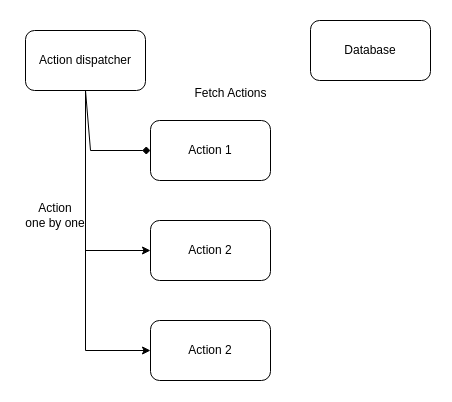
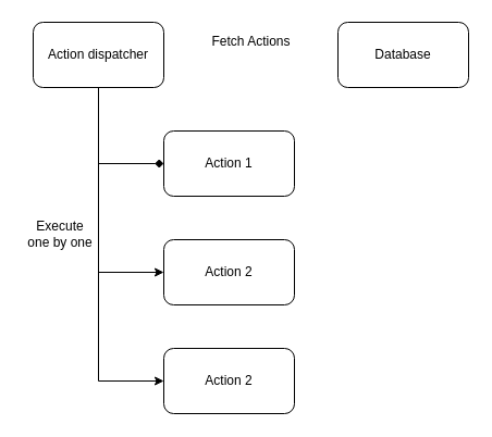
  <mxCell id="0" />
  <mxCell id="1" parent="0" />
  <mxCell id="2" style="edgeStyle=orthogonalEdgeStyle;rounded=0;orthogonalLoop=1;jettySize=auto;html=1;exitX=0.5;exitY=1;exitDx=0;exitDy=0;entryX=0;entryY=0.5;entryDx=0;entryDy=0;" edge="1" parent="1" source="4" target="6"><mxGeometry relative="1" as="geometry" /></mxCell>
  <mxCell id="3" style="edgeStyle=orthogonalEdgeStyle;rounded=0;orthogonalLoop=1;jettySize=auto;html=1;exitX=0.5;exitY=1;exitDx=0;exitDy=0;entryX=0;entryY=0.5;entryDx=0;entryDy=0;" edge="1" parent="1" source="4" target="7"><mxGeometry relative="1" as="geometry" /></mxCell>
- <mxCell id="4" value="Action dispatcher" style="rounded=1;whiteSpace=wrap;html=1;" vertex="1" parent="1"><mxGeometry x="25" y="30" width="120" height="60" as="geometry" /></mxCell>
+ <mxCell id="4" value="Action dispatcher" style="rounded=1;whiteSpace=wrap;html=1;" vertex="1" parent="1"><mxGeometry x="30" y="20" width="120" height="60" as="geometry" /></mxCell>
  <mxCell id="5" value="Action 1" style="rounded=1;whiteSpace=wrap;html=1;" vertex="1" parent="1"><mxGeometry x="150" y="120" width="120" height="60" as="geometry" /></mxCell>
  <mxCell id="6" value="Action 2" style="rounded=1;whiteSpace=wrap;html=1;" vertex="1" parent="1"><mxGeometry x="150" y="220" width="120" height="60" as="geometry" /></mxCell>
  <mxCell id="7" value="Action 2" style="rounded=1;whiteSpace=wrap;html=1;" vertex="1" parent="1"><mxGeometry x="150" y="320" width="120" height="60" as="geometry" /></mxCell>
  <mxCell id="8" value="" style="endArrow=diamond;html=1;rounded=0;exitX=0.5;exitY=1;exitDx=0;exitDy=0;entryX=0;entryY=0.5;entryDx=0;entryDy=0;" edge="1" parent="1" source="4" target="5"><mxGeometry width="50" height="50" relative="1" as="geometry"><mxPoint x="80" y="120" as="sourcePoint" /><mxPoint x="130" y="70" as="targetPoint" /><Array as="points"><mxPoint x="90" y="150" /></Array></mxGeometry></mxCell>
  <mxCell id="9" value="Database" style="rounded=1;whiteSpace=wrap;html=1;" vertex="1" parent="1"><mxGeometry x="310" y="20" width="120" height="60" as="geometry" /></mxCell>
- <mxCell id="10" value="Fetch Actions" style="text;html=1;align=center;verticalAlign=middle;resizable=0;points=[];autosize=1;strokeColor=none;fillColor=none;" vertex="1" parent="1"><mxGeometry x="180" y="78" width="100" height="30" as="geometry" /></mxCell>
- <mxCell id="11" value="Action&lt;br&gt;one by one" style="text;html=1;strokeColor=none;fillColor=none;align=center;verticalAlign=middle;whiteSpace=wrap;rounded=0;" vertex="1" parent="1"><mxGeometry x="20" y="200" width="70" height="30" as="geometry" /></mxCell>
+ <mxCell id="10" value="Fetch Actions" style="text;html=1;align=center;verticalAlign=middle;resizable=0;points=[];autosize=1;strokeColor=none;fillColor=none;" vertex="1" parent="1"><mxGeometry x="180" y="23" width="100" height="30" as="geometry" /></mxCell>
+ <mxCell id="11" value="Execute&lt;br&gt;one by one" style="text;html=1;strokeColor=none;fillColor=none;align=center;verticalAlign=middle;whiteSpace=wrap;rounded=0;" vertex="1" parent="1"><mxGeometry x="20" y="200" width="70" height="30" as="geometry" /></mxCell>
